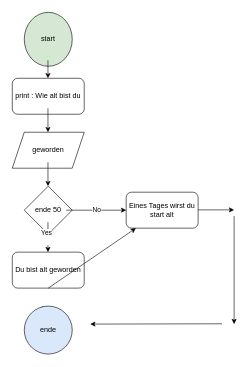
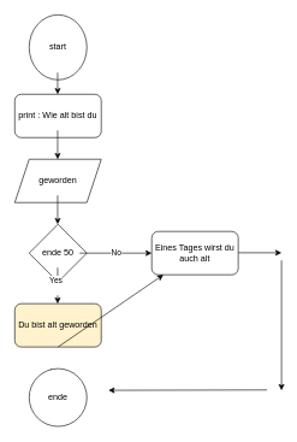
  <mxCell id="0" />
  <mxCell id="1" parent="0" />
- <mxCell id="2" value="start" style="ellipse;whiteSpace=wrap;html=1;fillColor=#d5e8d4;" vertex="1" parent="1"><mxGeometry x="40" y="20" width="80" height="90" as="geometry" /></mxCell>
+ <mxCell id="2" value="start" style="ellipse;whiteSpace=wrap;html=1;" vertex="1" parent="1"><mxGeometry x="40" y="20" width="80" height="90" as="geometry" /></mxCell>
  <mxCell id="3" value="geworden" style="shape=parallelogram;perimeter=parallelogramPerimeter;whiteSpace=wrap;html=1;fixedSize=1;" vertex="1" parent="1"><mxGeometry x="20" y="220" width="120" height="60" as="geometry" /></mxCell>
  <mxCell id="4" value="print : Wie alt bist du" style="rounded=1;whiteSpace=wrap;html=1;" vertex="1" parent="1"><mxGeometry x="20" y="130" width="120" height="60" as="geometry" /></mxCell>
  <mxCell id="5" value="ende 50" style="rhombus;whiteSpace=wrap;html=1;" vertex="1" parent="1"><mxGeometry x="40" y="310" width="80" height="80" as="geometry" /></mxCell>
  <mxCell id="6" value="" style="endArrow=classic;html=1;rounded=0;" edge="1" parent="1"><mxGeometry relative="1" as="geometry"><mxPoint x="79.5" y="370" as="sourcePoint" /><mxPoint x="79.5" y="420" as="targetPoint" /></mxGeometry></mxCell>
  <mxCell id="7" value="Yes&lt;div&gt;&lt;br&gt;&lt;/div&gt;" style="edgeLabel;html=1;align=center;verticalAlign=middle;resizable=0;points=[];" vertex="1" connectable="0" parent="6"><mxGeometry x="-0.04" y="-3" relative="1" as="geometry"><mxPoint as="offset" /></mxGeometry></mxCell>
- <mxCell id="8" value="Du bist alt geworden" style="rounded=1;whiteSpace=wrap;html=1;" vertex="1" parent="1"><mxGeometry x="20" y="420" width="120" height="60" as="geometry" /></mxCell>
+ <mxCell id="8" value="Du bist alt geworden" style="rounded=1;whiteSpace=wrap;html=1;fillColor=#fff2cc;" vertex="1" parent="1"><mxGeometry x="20" y="420" width="120" height="60" as="geometry" /></mxCell>
  <mxCell id="9" value="" style="endArrow=classic;html=1;rounded=0;" edge="1" parent="1"><mxGeometry relative="1" as="geometry"><mxPoint x="110" y="350" as="sourcePoint" /><mxPoint x="210" y="350" as="targetPoint" /></mxGeometry></mxCell>
  <mxCell id="10" value="No" style="edgeLabel;html=1;align=center;verticalAlign=middle;resizable=0;points=[];" vertex="1" connectable="0" parent="9"><mxGeometry y="1" relative="1" as="geometry"><mxPoint as="offset" /></mxGeometry></mxCell>
- <mxCell id="11" value="Eines Tages wirst du start alt" style="rounded=1;whiteSpace=wrap;html=1;" vertex="1" parent="1"><mxGeometry x="210" y="320" width="120" height="60" as="geometry" /></mxCell>
+ <mxCell id="11" value="Eines Tages wirst du auch alt" style="rounded=1;whiteSpace=wrap;html=1;" vertex="1" parent="1"><mxGeometry x="210" y="320" width="120" height="60" as="geometry" /></mxCell>
  <mxCell id="12" value="" style="endArrow=classic;html=1;rounded=0;" edge="1" parent="1"><mxGeometry width="50" height="50" relative="1" as="geometry"><mxPoint x="330" y="349.5" as="sourcePoint" /><mxPoint x="390" y="349.5" as="targetPoint" /></mxGeometry></mxCell>
  <mxCell id="13" value="" style="endArrow=classic;html=1;rounded=0;" edge="1" parent="1"><mxGeometry width="50" height="50" relative="1" as="geometry"><mxPoint x="390" y="360" as="sourcePoint" /><mxPoint x="390" y="540" as="targetPoint" /></mxGeometry></mxCell>
  <mxCell id="14" value="" style="endArrow=classic;html=1;rounded=0;" edge="1" parent="1"><mxGeometry width="50" height="50" relative="1" as="geometry"><mxPoint x="370" y="539.5" as="sourcePoint" /><mxPoint x="150" y="540" as="targetPoint" /></mxGeometry></mxCell>
  <mxCell id="15" value="" style="endArrow=classic;html=1;rounded=0;" edge="1" parent="1" source="20"><mxGeometry width="50" height="50" relative="1" as="geometry"><mxPoint x="69.5" y="490" as="sourcePoint" /><mxPoint x="69.5" y="510" as="targetPoint" /></mxGeometry></mxCell>
  <mxCell id="16" value="" style="endArrow=classic;html=1;rounded=0;" edge="1" parent="1"><mxGeometry width="50" height="50" relative="1" as="geometry"><mxPoint x="79.5" y="100" as="sourcePoint" /><mxPoint x="79.5" y="130" as="targetPoint" /></mxGeometry></mxCell>
  <mxCell id="17" value="" style="endArrow=classic;html=1;rounded=0;" edge="1" parent="1"><mxGeometry width="50" height="50" relative="1" as="geometry"><mxPoint x="79.5" y="180" as="sourcePoint" /><mxPoint x="79.5" y="220" as="targetPoint" /></mxGeometry></mxCell>
  <mxCell id="18" value="" style="endArrow=classic;html=1;rounded=0;" edge="1" parent="1"><mxGeometry width="50" height="50" relative="1" as="geometry"><mxPoint x="79.5" y="270" as="sourcePoint" /><mxPoint x="79.5" y="310" as="targetPoint" /></mxGeometry></mxCell>
  <mxCell id="19" value="" style="endArrow=classic;html=1;rounded=0;exitX=0.5;exitY=1;exitDx=0;exitDy=0;" edge="1" parent="1" source="8" target="11"><mxGeometry width="50" height="50" relative="1" as="geometry"><mxPoint x="69.5" y="490" as="sourcePoint" /><mxPoint x="69.5" y="510" as="targetPoint" /></mxGeometry></mxCell>
- <mxCell id="20" value="ende" style="ellipse;whiteSpace=wrap;html=1;fillColor=#dae8fc;" vertex="1" parent="1"><mxGeometry x="40" y="510" width="80" height="80" as="geometry" /></mxCell>
+ <mxCell id="20" value="ende" style="ellipse;whiteSpace=wrap;html=1;" vertex="1" parent="1"><mxGeometry x="40" y="510" width="80" height="80" as="geometry" /></mxCell>
